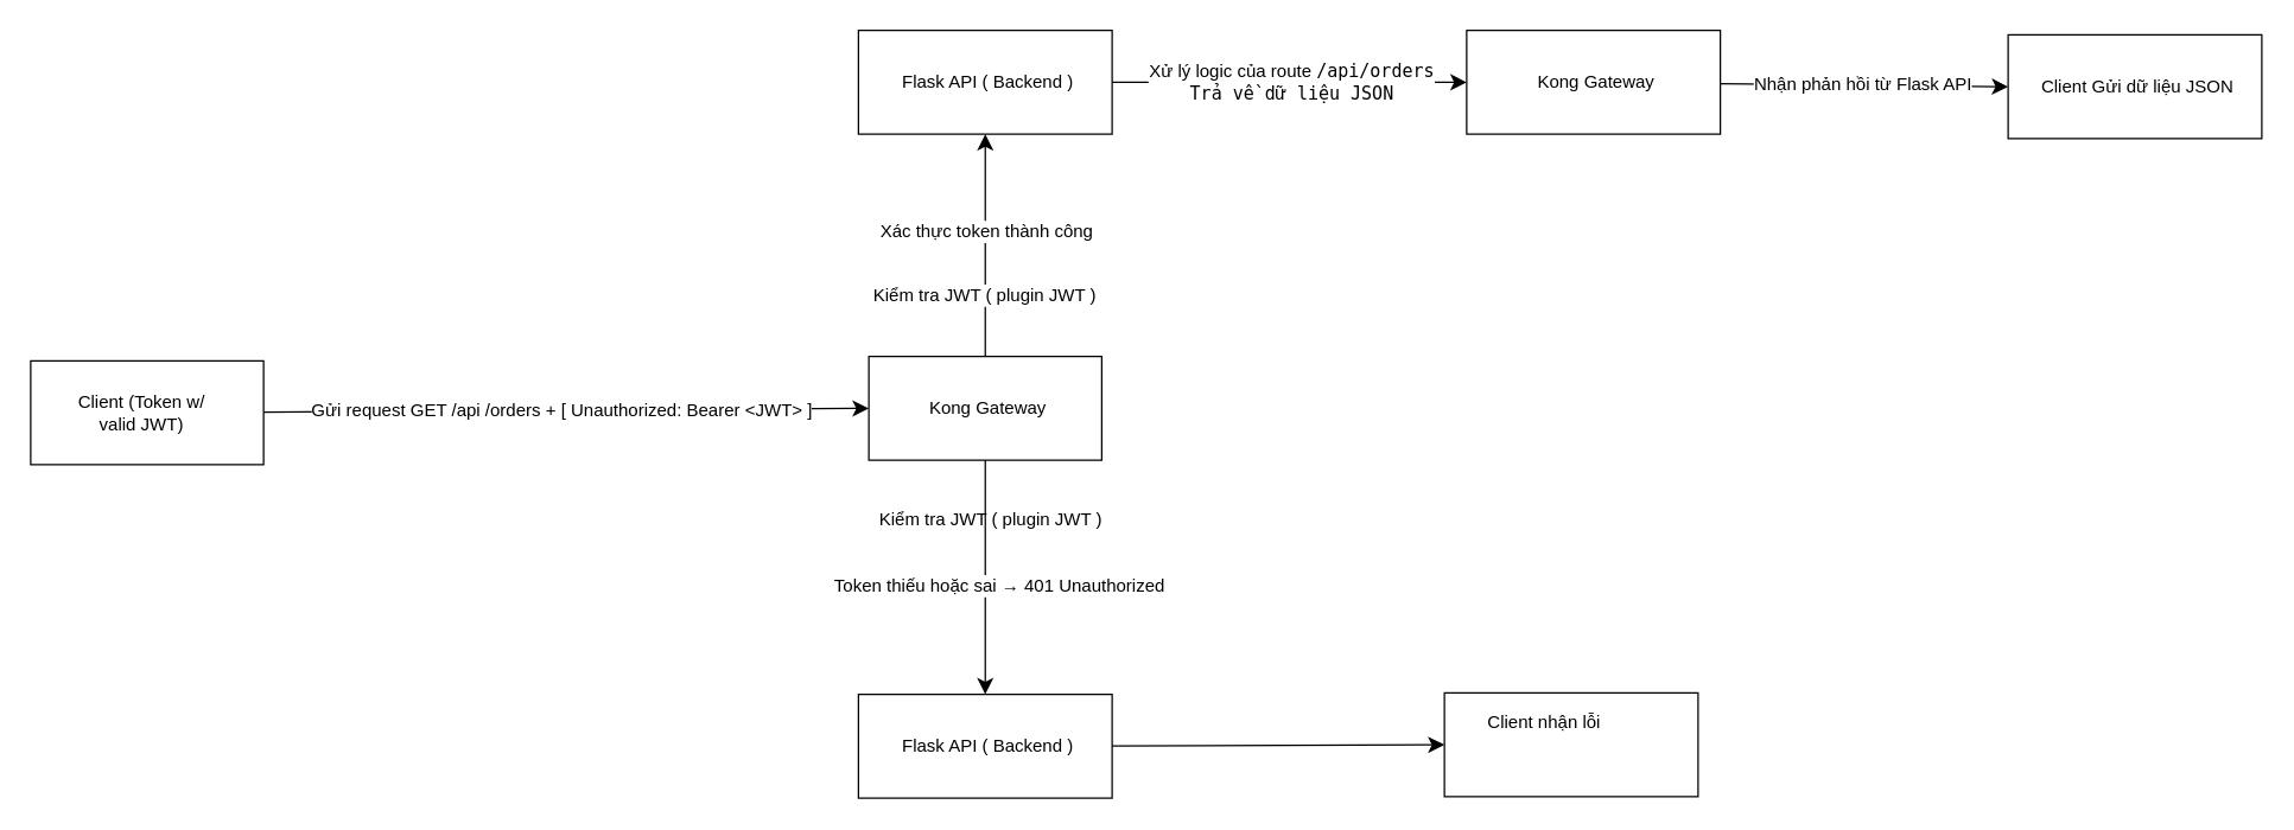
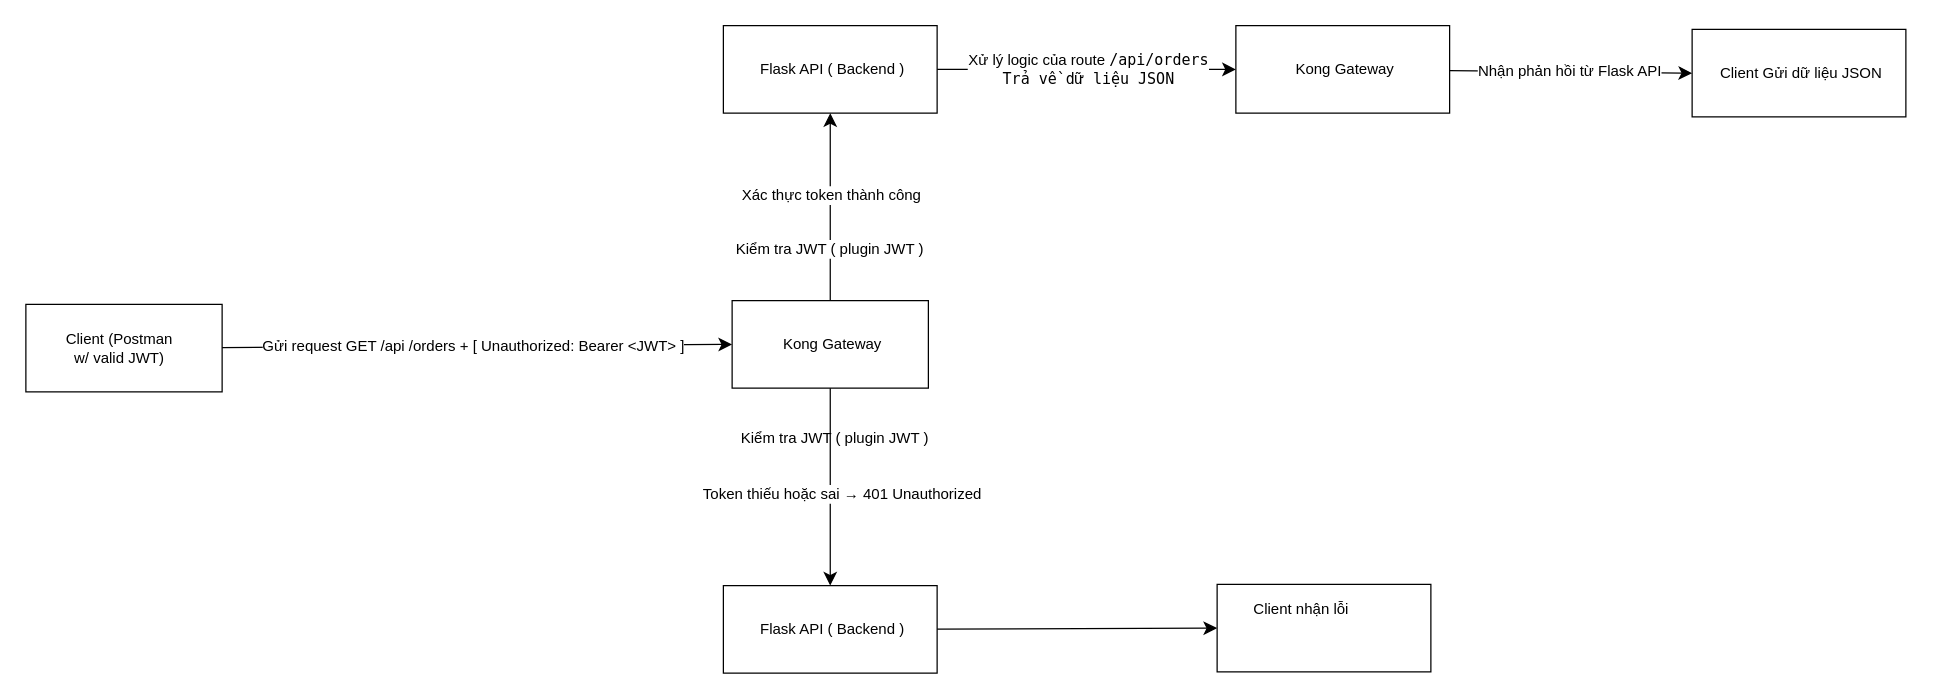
  <mxCell id="0" />
  <mxCell id="1" parent="0" />
  <mxCell id="2" value="" style="group" parent="1" vertex="1" connectable="0"><mxGeometry x="20" y="243" width="158" height="70" as="geometry" /></mxCell>
  <mxCell id="3" value="" style="rounded=0;whiteSpace=wrap;html=1;" parent="2" vertex="1"><mxGeometry width="157" height="70" as="geometry" /></mxCell>
- <mxCell id="4" value="Client (Token w/ valid JWT)" style="text;html=1;align=center;verticalAlign=middle;whiteSpace=wrap;rounded=0;" parent="2" vertex="1"><mxGeometry x="28" y="20" width="94" height="30" as="geometry" /></mxCell>
+ <mxCell id="4" value="Client (Postman w/ valid JWT)" style="text;html=1;align=center;verticalAlign=middle;whiteSpace=wrap;rounded=0;" parent="2" vertex="1"><mxGeometry x="28" y="20" width="94" height="30" as="geometry" /></mxCell>
  <mxCell id="5" value="" style="group" parent="1" vertex="1" connectable="0"><mxGeometry x="585" y="240" width="157" height="70" as="geometry" /></mxCell>
  <mxCell id="6" value="" style="rounded=0;whiteSpace=wrap;html=1;" parent="5" vertex="1"><mxGeometry width="157" height="70" as="geometry" /></mxCell>
  <mxCell id="7" value="Kong Gateway" style="text;html=1;align=center;verticalAlign=middle;whiteSpace=wrap;rounded=0;" parent="5" vertex="1"><mxGeometry x="25" y="20" width="111" height="30" as="geometry" /></mxCell>
  <mxCell id="8" style="edgeStyle=none;curved=1;rounded=0;orthogonalLoop=1;jettySize=auto;html=1;entryX=0;entryY=0.5;entryDx=0;entryDy=0;fontSize=12;startSize=8;endSize=8;" parent="1" source="3" target="6" edge="1"><mxGeometry relative="1" as="geometry" /></mxCell>
  <mxCell id="9" value="Gửi request GET /api /orders + [&amp;nbsp;Unauthorized: Bearer &amp;lt;JWT&amp;gt; ]" style="edgeLabel;html=1;align=center;verticalAlign=middle;resizable=0;points=[];fontSize=12;" parent="8" vertex="1" connectable="0"><mxGeometry x="-0.154" y="1" relative="1" as="geometry"><mxPoint x="28" y="1" as="offset" /></mxGeometry></mxCell>
  <mxCell id="10" value="" style="group" parent="1" vertex="1" connectable="0"><mxGeometry x="578" y="20" width="171" height="70" as="geometry" /></mxCell>
  <mxCell id="11" value="" style="rounded=0;whiteSpace=wrap;html=1;" parent="10" vertex="1"><mxGeometry width="171" height="70" as="geometry" /></mxCell>
  <mxCell id="12" value="Flask API ( Backend )" style="text;html=1;align=center;verticalAlign=middle;whiteSpace=wrap;rounded=0;" parent="10" vertex="1"><mxGeometry x="27.229" y="20" width="120.898" height="30" as="geometry" /></mxCell>
  <mxCell id="13" style="edgeStyle=none;curved=1;rounded=0;orthogonalLoop=1;jettySize=auto;html=1;exitX=0.5;exitY=0;exitDx=0;exitDy=0;entryX=0.5;entryY=1;entryDx=0;entryDy=0;fontSize=12;startSize=8;endSize=8;" parent="1" source="6" target="11" edge="1"><mxGeometry relative="1" as="geometry" /></mxCell>
  <mxCell id="14" value="Xác thực token thành công&amp;nbsp;" style="edgeLabel;html=1;align=center;verticalAlign=middle;resizable=0;points=[];fontSize=12;" parent="13" vertex="1" connectable="0"><mxGeometry x="-0.504" y="-1" relative="1" as="geometry"><mxPoint x="1" y="-48" as="offset" /></mxGeometry></mxCell>
  <mxCell id="15" value="Kiểm tra JWT ( plugin JWT )" style="edgeLabel;html=1;align=center;verticalAlign=middle;resizable=0;points=[];fontSize=12;" parent="13" vertex="1" connectable="0"><mxGeometry x="-0.434" y="1" relative="1" as="geometry"><mxPoint as="offset" /></mxGeometry></mxCell>
  <mxCell id="16" value="Kiểm tra JWT ( plugin JWT )" style="edgeLabel;html=1;align=center;verticalAlign=middle;resizable=0;points=[];fontSize=12;" parent="13" vertex="1" connectable="0"><mxGeometry x="-0.434" y="1" relative="1" as="geometry"><mxPoint x="4" y="151" as="offset" /></mxGeometry></mxCell>
  <mxCell id="17" value="" style="group" parent="1" vertex="1" connectable="0"><mxGeometry x="578" y="468" width="171" height="70" as="geometry" /></mxCell>
  <mxCell id="18" value="" style="rounded=0;whiteSpace=wrap;html=1;" parent="17" vertex="1"><mxGeometry width="171" height="70" as="geometry" /></mxCell>
  <mxCell id="19" value="Flask API ( Backend )" style="text;html=1;align=center;verticalAlign=middle;whiteSpace=wrap;rounded=0;" parent="17" vertex="1"><mxGeometry x="27.229" y="20" width="120.898" height="30" as="geometry" /></mxCell>
  <mxCell id="20" style="edgeStyle=none;curved=1;rounded=0;orthogonalLoop=1;jettySize=auto;html=1;fontSize=12;startSize=8;endSize=8;entryX=0.5;entryY=0;entryDx=0;entryDy=0;" parent="1" source="6" target="18" edge="1"><mxGeometry relative="1" as="geometry"><mxPoint x="664" y="441" as="targetPoint" /></mxGeometry></mxCell>
  <mxCell id="21" value="Token thiếu hoặc sai → 401 Unauthorized" style="edgeLabel;html=1;align=center;verticalAlign=middle;resizable=0;points=[];fontSize=12;" parent="20" vertex="1" connectable="0"><mxGeometry x="-0.168" y="-3" relative="1" as="geometry"><mxPoint x="12" y="18" as="offset" /></mxGeometry></mxCell>
  <mxCell id="22" value="" style="group" parent="1" vertex="1" connectable="0"><mxGeometry x="988" y="20" width="171" height="70" as="geometry" /></mxCell>
  <mxCell id="23" value="" style="rounded=0;whiteSpace=wrap;html=1;" parent="22" vertex="1"><mxGeometry width="171" height="70" as="geometry" /></mxCell>
  <mxCell id="24" value="Kong Gateway" style="text;html=1;align=center;verticalAlign=middle;whiteSpace=wrap;rounded=0;" parent="22" vertex="1"><mxGeometry x="27.23" y="20" width="120.9" height="30" as="geometry" /></mxCell>
  <mxCell id="25" style="edgeStyle=none;curved=1;rounded=0;orthogonalLoop=1;jettySize=auto;html=1;exitX=1;exitY=0.5;exitDx=0;exitDy=0;entryX=0;entryY=0.5;entryDx=0;entryDy=0;fontSize=12;startSize=8;endSize=8;" parent="1" source="11" target="23" edge="1"><mxGeometry relative="1" as="geometry" /></mxCell>
  <mxCell id="26" value="Xử lý logic của route &lt;code data-end=&quot;565&quot; data-start=&quot;552&quot;&gt;/api/orders&lt;br&gt;Trả về dữ liệu JSON&lt;/code&gt;" style="edgeLabel;html=1;align=center;verticalAlign=middle;resizable=0;points=[];fontSize=12;" parent="25" vertex="1" connectable="0"><mxGeometry x="0.005" y="1" relative="1" as="geometry"><mxPoint as="offset" /></mxGeometry></mxCell>
  <mxCell id="27" value="" style="group" parent="1" vertex="1" connectable="0"><mxGeometry x="973" y="467" width="171" height="70" as="geometry" /></mxCell>
  <mxCell id="28" value="" style="rounded=0;whiteSpace=wrap;html=1;" parent="27" vertex="1"><mxGeometry width="171" height="70" as="geometry" /></mxCell>
  <mxCell id="29" value="Client nhận lỗi" style="text;html=1;align=center;verticalAlign=middle;whiteSpace=wrap;rounded=0;" parent="27" vertex="1"><mxGeometry x="7.229" y="5" width="120.898" height="30" as="geometry" /></mxCell>
  <mxCell id="30" style="edgeStyle=none;curved=1;rounded=0;orthogonalLoop=1;jettySize=auto;html=1;entryX=0;entryY=0.5;entryDx=0;entryDy=0;fontSize=12;startSize=8;endSize=8;" parent="1" source="18" target="28" edge="1"><mxGeometry relative="1" as="geometry" /></mxCell>
  <mxCell id="31" value="" style="group" vertex="1" connectable="0" parent="1"><mxGeometry x="1353" y="23" width="171" height="70" as="geometry" /></mxCell>
  <mxCell id="32" value="" style="rounded=0;whiteSpace=wrap;html=1;" vertex="1" parent="31"><mxGeometry width="171" height="70" as="geometry" /></mxCell>
  <mxCell id="33" value="Client&amp;nbsp;Gửi dữ liệu JSON" style="text;html=1;align=center;verticalAlign=middle;whiteSpace=wrap;rounded=0;" vertex="1" parent="31"><mxGeometry x="16" y="20" width="142.77" height="30" as="geometry" /></mxCell>
  <mxCell id="34" style="edgeStyle=none;curved=1;rounded=0;orthogonalLoop=1;jettySize=auto;html=1;entryX=0;entryY=0.5;entryDx=0;entryDy=0;fontSize=12;startSize=8;endSize=8;" edge="1" parent="1" source="23" target="32"><mxGeometry relative="1" as="geometry" /></mxCell>
  <mxCell id="35" value="Nhận phản hồi từ Flask API" style="edgeLabel;html=1;align=center;verticalAlign=middle;resizable=0;points=[];fontSize=12;" vertex="1" connectable="0" parent="34"><mxGeometry x="-0.014" relative="1" as="geometry"><mxPoint as="offset" /></mxGeometry></mxCell>
